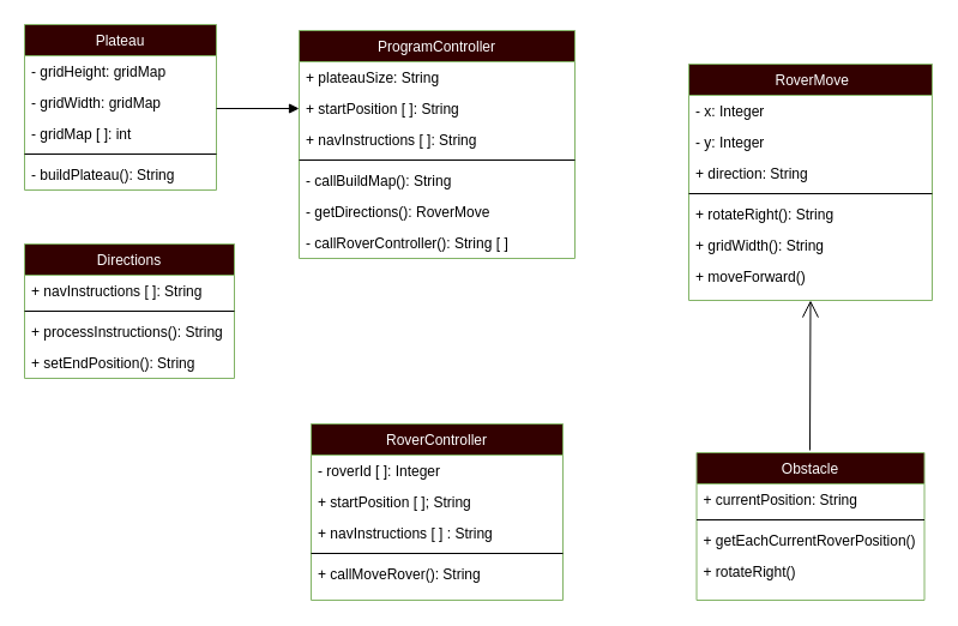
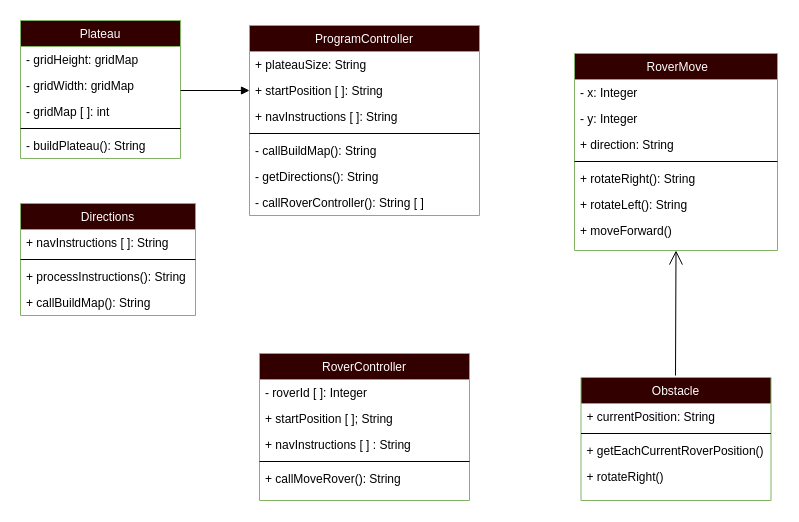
  <mxCell id="0" />
  <mxCell id="1" parent="0" />
  <mxCell id="2" value="Plateau" style="swimlane;fontStyle=0;align=center;verticalAlign=top;childLayout=stackLayout;horizontal=1;startSize=26;horizontalStack=0;resizeParent=1;resizeLast=0;collapsible=1;marginBottom=0;rounded=0;shadow=0;strokeWidth=1;fillColor=#330000;strokeColor=#82b366;fontColor=#FFFFFF;" parent="1" vertex="1"><mxGeometry x="20" y="20" width="160" height="138" as="geometry"><mxRectangle x="130" y="380" width="160" height="26" as="alternateBounds" /></mxGeometry></mxCell>
  <mxCell id="3" value="- gridHeight: gridMap" style="text;align=left;verticalAlign=top;spacingLeft=4;spacingRight=4;overflow=hidden;rotatable=0;points=[[0,0.5],[1,0.5]];portConstraint=eastwest;" parent="2" vertex="1"><mxGeometry y="26" width="160" height="26" as="geometry" /></mxCell>
  <mxCell id="4" value="- gridWidth: gridMap" style="text;align=left;verticalAlign=top;spacingLeft=4;spacingRight=4;overflow=hidden;rotatable=0;points=[[0,0.5],[1,0.5]];portConstraint=eastwest;rounded=0;shadow=0;html=0;" parent="2" vertex="1"><mxGeometry y="52" width="160" height="26" as="geometry" /></mxCell>
  <mxCell id="5" value="- gridMap [ ]: int" style="text;align=left;verticalAlign=top;spacingLeft=4;spacingRight=4;overflow=hidden;rotatable=0;points=[[0,0.5],[1,0.5]];portConstraint=eastwest;rounded=0;shadow=0;html=0;" parent="2" vertex="1"><mxGeometry y="78" width="160" height="26" as="geometry" /></mxCell>
  <mxCell id="6" value="" style="line;html=1;strokeWidth=1;align=left;verticalAlign=middle;spacingTop=-1;spacingLeft=3;spacingRight=3;rotatable=0;labelPosition=right;points=[];portConstraint=eastwest;" parent="2" vertex="1"><mxGeometry y="104" width="160" height="8" as="geometry" /></mxCell>
  <mxCell id="7" value="- buildPlateau(): String" style="text;align=left;verticalAlign=top;spacingLeft=4;spacingRight=4;overflow=hidden;rotatable=0;points=[[0,0.5],[1,0.5]];portConstraint=eastwest;fontStyle=0" parent="2" vertex="1"><mxGeometry y="112" width="160" height="26" as="geometry" /></mxCell>
  <mxCell id="8" value=" RoverMove" style="swimlane;fontStyle=0;align=center;verticalAlign=top;childLayout=stackLayout;horizontal=1;startSize=26;horizontalStack=0;resizeParent=1;resizeLast=0;collapsible=1;marginBottom=0;rounded=0;shadow=0;strokeWidth=1;fillColor=#330000;strokeColor=#82b366;fontColor=#FFFFFF;" parent="1" vertex="1"><mxGeometry x="574" y="53" width="203" height="197" as="geometry"><mxRectangle x="550" y="140" width="160" height="26" as="alternateBounds" /></mxGeometry></mxCell>
  <mxCell id="9" value="- x: Integer" style="text;align=left;verticalAlign=top;spacingLeft=4;spacingRight=4;overflow=hidden;rotatable=0;points=[[0,0.5],[1,0.5]];portConstraint=eastwest;" parent="8" vertex="1"><mxGeometry y="26" width="203" height="26" as="geometry" /></mxCell>
  <mxCell id="10" value="- y: Integer" style="text;align=left;verticalAlign=top;spacingLeft=4;spacingRight=4;overflow=hidden;rotatable=0;points=[[0,0.5],[1,0.5]];portConstraint=eastwest;" parent="8" vertex="1"><mxGeometry y="52" width="203" height="26" as="geometry" /></mxCell>
  <mxCell id="11" value="+ direction: String " style="text;align=left;verticalAlign=top;spacingLeft=4;spacingRight=4;overflow=hidden;rotatable=0;points=[[0,0.5],[1,0.5]];portConstraint=eastwest;rounded=0;shadow=0;html=0;" parent="8" vertex="1"><mxGeometry y="78" width="203" height="26" as="geometry" /></mxCell>
  <mxCell id="12" value="" style="line;html=1;strokeWidth=1;align=left;verticalAlign=middle;spacingTop=-1;spacingLeft=3;spacingRight=3;rotatable=0;labelPosition=right;points=[];portConstraint=eastwest;" parent="8" vertex="1"><mxGeometry y="104" width="203" height="8" as="geometry" /></mxCell>
  <mxCell id="13" value="+ rotateRight(): String" style="text;align=left;verticalAlign=top;spacingLeft=4;spacingRight=4;overflow=hidden;rotatable=0;points=[[0,0.5],[1,0.5]];portConstraint=eastwest;" parent="8" vertex="1"><mxGeometry y="112" width="203" height="26" as="geometry" /></mxCell>
- <mxCell id="14" value="+ gridWidth(): String" style="text;align=left;verticalAlign=top;spacingLeft=4;spacingRight=4;overflow=hidden;rotatable=0;points=[[0,0.5],[1,0.5]];portConstraint=eastwest;" parent="8" vertex="1"><mxGeometry y="138" width="203" height="26" as="geometry" /></mxCell>
+ <mxCell id="14" value="+ rotateLeft(): String" style="text;align=left;verticalAlign=top;spacingLeft=4;spacingRight=4;overflow=hidden;rotatable=0;points=[[0,0.5],[1,0.5]];portConstraint=eastwest;" parent="8" vertex="1"><mxGeometry y="138" width="203" height="26" as="geometry" /></mxCell>
  <mxCell id="15" value="+ moveForward()" style="text;align=left;verticalAlign=top;spacingLeft=4;spacingRight=4;overflow=hidden;rotatable=0;points=[[0,0.5],[1,0.5]];portConstraint=eastwest;" parent="8" vertex="1"><mxGeometry y="164" width="203" height="26" as="geometry" /></mxCell>
  <mxCell id="16" value="ProgramController" style="swimlane;fontStyle=0;align=center;verticalAlign=top;childLayout=stackLayout;horizontal=1;startSize=26;horizontalStack=0;resizeParent=1;resizeLast=0;collapsible=1;marginBottom=0;rounded=0;shadow=0;strokeWidth=1;fillColor=#330000;strokeColor=#82b366;swimlaneFillColor=default;fontColor=#FFFFFF;" parent="1" vertex="1"><mxGeometry x="249" y="25" width="230" height="190" as="geometry"><mxRectangle x="230" y="140" width="160" height="26" as="alternateBounds" /></mxGeometry></mxCell>
  <mxCell id="17" value="+ plateauSize: String" style="text;align=left;verticalAlign=top;spacingLeft=4;spacingRight=4;overflow=hidden;rotatable=0;points=[[0,0.5],[1,0.5]];portConstraint=eastwest;" parent="16" vertex="1"><mxGeometry y="26" width="230" height="26" as="geometry" /></mxCell>
  <mxCell id="18" value="" style="html=1;verticalAlign=bottom;labelBackgroundColor=none;endArrow=block;endFill=1;rounded=0;entryX=0;entryY=0.5;entryDx=0;entryDy=0;" parent="16" target="19" edge="1"><mxGeometry width="160" relative="1" as="geometry"><mxPoint x="-69" y="65" as="sourcePoint" /><mxPoint x="21" y="64.41" as="targetPoint" /></mxGeometry></mxCell>
  <mxCell id="19" value="+ startPosition [ ]: String" style="text;align=left;verticalAlign=top;spacingLeft=4;spacingRight=4;overflow=hidden;rotatable=0;points=[[0,0.5],[1,0.5]];portConstraint=eastwest;" parent="16" vertex="1"><mxGeometry y="52" width="230" height="26" as="geometry" /></mxCell>
  <mxCell id="20" value="+ navInstructions [ ]: String" style="text;align=left;verticalAlign=top;spacingLeft=4;spacingRight=4;overflow=hidden;rotatable=0;points=[[0,0.5],[1,0.5]];portConstraint=eastwest;rounded=0;shadow=0;html=0;" parent="16" vertex="1"><mxGeometry y="78" width="230" height="26" as="geometry" /></mxCell>
  <mxCell id="21" value="" style="line;html=1;strokeWidth=1;align=left;verticalAlign=middle;spacingTop=-1;spacingLeft=3;spacingRight=3;rotatable=0;labelPosition=right;points=[];portConstraint=eastwest;" parent="16" vertex="1"><mxGeometry y="104" width="230" height="8" as="geometry" /></mxCell>
  <mxCell id="22" value="- callBuildMap(): String" style="text;align=left;verticalAlign=top;spacingLeft=4;spacingRight=4;overflow=hidden;rotatable=0;points=[[0,0.5],[1,0.5]];portConstraint=eastwest;rounded=0;shadow=0;html=0;" parent="16" vertex="1"><mxGeometry y="112" width="230" height="26" as="geometry" /></mxCell>
- <mxCell id="23" value="- getDirections(): RoverMove" style="text;align=left;verticalAlign=top;spacingLeft=4;spacingRight=4;overflow=hidden;rotatable=0;points=[[0,0.5],[1,0.5]];portConstraint=eastwest;rounded=0;shadow=0;html=0;" parent="16" vertex="1"><mxGeometry y="138" width="230" height="26" as="geometry" /></mxCell>
+ <mxCell id="23" value="- getDirections(): String" style="text;align=left;verticalAlign=top;spacingLeft=4;spacingRight=4;overflow=hidden;rotatable=0;points=[[0,0.5],[1,0.5]];portConstraint=eastwest;rounded=0;shadow=0;html=0;" parent="16" vertex="1"><mxGeometry y="138" width="230" height="26" as="geometry" /></mxCell>
  <mxCell id="24" value="- callRoverController(): String [ ]" style="text;align=left;verticalAlign=top;spacingLeft=4;spacingRight=4;overflow=hidden;rotatable=0;points=[[0,0.5],[1,0.5]];portConstraint=eastwest;rounded=0;shadow=0;html=0;" parent="16" vertex="1"><mxGeometry y="164" width="230" height="26" as="geometry" /></mxCell>
  <mxCell id="25" value="RoverController" style="swimlane;fontStyle=0;align=center;verticalAlign=top;childLayout=stackLayout;horizontal=1;startSize=26;horizontalStack=0;resizeParent=1;resizeLast=0;collapsible=1;marginBottom=0;rounded=0;shadow=0;strokeWidth=1;fillColor=#330000;strokeColor=#82b366;fontColor=#FFFFFF;" parent="1" vertex="1"><mxGeometry x="259" y="353" width="210" height="147" as="geometry"><mxRectangle x="550" y="140" width="160" height="26" as="alternateBounds" /></mxGeometry></mxCell>
  <mxCell id="26" value="- roverId [ ]: Integer" style="text;align=left;verticalAlign=top;spacingLeft=4;spacingRight=4;overflow=hidden;rotatable=0;points=[[0,0.5],[1,0.5]];portConstraint=eastwest;" parent="25" vertex="1"><mxGeometry y="26" width="210" height="26" as="geometry" /></mxCell>
  <mxCell id="27" value="+ startPosition [ ]; String " style="text;align=left;verticalAlign=top;spacingLeft=4;spacingRight=4;overflow=hidden;rotatable=0;points=[[0,0.5],[1,0.5]];portConstraint=eastwest;" parent="25" vertex="1"><mxGeometry y="52" width="210" height="26" as="geometry" /></mxCell>
  <mxCell id="28" value="+ navInstructions [ ] : String" style="text;align=left;verticalAlign=top;spacingLeft=4;spacingRight=4;overflow=hidden;rotatable=0;points=[[0,0.5],[1,0.5]];portConstraint=eastwest;" parent="25" vertex="1"><mxGeometry y="78" width="210" height="26" as="geometry" /></mxCell>
  <mxCell id="29" value="" style="line;html=1;strokeWidth=1;align=left;verticalAlign=middle;spacingTop=-1;spacingLeft=3;spacingRight=3;rotatable=0;labelPosition=right;points=[];portConstraint=eastwest;" parent="25" vertex="1"><mxGeometry y="104" width="210" height="8" as="geometry" /></mxCell>
  <mxCell id="30" value="+ callMoveRover(): String &#10;" style="text;align=left;verticalAlign=top;spacingLeft=4;spacingRight=4;overflow=hidden;rotatable=0;points=[[0,0.5],[1,0.5]];portConstraint=eastwest;" parent="25" vertex="1"><mxGeometry y="112" width="210" height="26" as="geometry" /></mxCell>
  <mxCell id="31" value="Obstacle" style="swimlane;fontStyle=0;align=center;verticalAlign=top;childLayout=stackLayout;horizontal=1;startSize=26;horizontalStack=0;resizeParent=1;resizeLast=0;collapsible=1;marginBottom=0;rounded=0;shadow=0;strokeWidth=1;fillColor=#330000;strokeColor=#82b366;fontColor=#FFFFFF;" parent="1" vertex="1"><mxGeometry x="580.5" y="377" width="190" height="123" as="geometry"><mxRectangle x="550" y="140" width="160" height="26" as="alternateBounds" /></mxGeometry></mxCell>
  <mxCell id="32" value="+ currentPosition: String" style="text;align=left;verticalAlign=top;spacingLeft=4;spacingRight=4;overflow=hidden;rotatable=0;points=[[0,0.5],[1,0.5]];portConstraint=eastwest;" parent="31" vertex="1"><mxGeometry y="26" width="190" height="26" as="geometry" /></mxCell>
  <mxCell id="33" value="" style="line;html=1;strokeWidth=1;align=left;verticalAlign=middle;spacingTop=-1;spacingLeft=3;spacingRight=3;rotatable=0;labelPosition=right;points=[];portConstraint=eastwest;" parent="31" vertex="1"><mxGeometry y="52" width="190" height="8" as="geometry" /></mxCell>
  <mxCell id="34" value="+ getEachCurrentRoverPosition()" style="text;align=left;verticalAlign=top;spacingLeft=4;spacingRight=4;overflow=hidden;rotatable=0;points=[[0,0.5],[1,0.5]];portConstraint=eastwest;" parent="31" vertex="1"><mxGeometry y="60" width="190" height="26" as="geometry" /></mxCell>
  <mxCell id="35" value="+ rotateRight()" style="text;align=left;verticalAlign=top;spacingLeft=4;spacingRight=4;overflow=hidden;rotatable=0;points=[[0,0.5],[1,0.5]];portConstraint=eastwest;" parent="31" vertex="1"><mxGeometry y="86" width="190" height="26" as="geometry" /></mxCell>
  <mxCell id="36" value="Directions" style="swimlane;fontStyle=0;align=center;verticalAlign=top;childLayout=stackLayout;horizontal=1;startSize=26;horizontalStack=0;resizeParent=1;resizeLast=0;collapsible=1;marginBottom=0;rounded=0;shadow=0;strokeWidth=1;fillColor=#330000;strokeColor=#82b366;fontColor=#FFFFFF;" parent="1" vertex="1"><mxGeometry x="20" y="203" width="175" height="112" as="geometry"><mxRectangle x="550" y="140" width="160" height="26" as="alternateBounds" /></mxGeometry></mxCell>
  <mxCell id="37" value="+ navInstructions [ ]: String" style="text;align=left;verticalAlign=top;spacingLeft=4;spacingRight=4;overflow=hidden;rotatable=0;points=[[0,0.5],[1,0.5]];portConstraint=eastwest;" parent="36" vertex="1"><mxGeometry y="26" width="175" height="26" as="geometry" /></mxCell>
  <mxCell id="38" value="" style="line;html=1;strokeWidth=1;align=left;verticalAlign=middle;spacingTop=-1;spacingLeft=3;spacingRight=3;rotatable=0;labelPosition=right;points=[];portConstraint=eastwest;" parent="36" vertex="1"><mxGeometry y="52" width="175" height="8" as="geometry" /></mxCell>
  <mxCell id="39" value="+ processInstructions(): String &#10;" style="text;align=left;verticalAlign=top;spacingLeft=4;spacingRight=4;overflow=hidden;rotatable=0;points=[[0,0.5],[1,0.5]];portConstraint=eastwest;" parent="36" vertex="1"><mxGeometry y="60" width="175" height="26" as="geometry" /></mxCell>
- <mxCell id="40" value="+ setEndPosition(): String" style="text;align=left;verticalAlign=top;spacingLeft=4;spacingRight=4;overflow=hidden;rotatable=0;points=[[0,0.5],[1,0.5]];portConstraint=eastwest;" parent="36" vertex="1"><mxGeometry y="86" width="175" height="26" as="geometry" /></mxCell>
+ <mxCell id="40" value="+ callBuildMap(): String" style="text;align=left;verticalAlign=top;spacingLeft=4;spacingRight=4;overflow=hidden;rotatable=0;points=[[0,0.5],[1,0.5]];portConstraint=eastwest;" parent="36" vertex="1"><mxGeometry y="86" width="175" height="26" as="geometry" /></mxCell>
  <mxCell id="41" value="" style="endArrow=open;endFill=1;endSize=12;html=1;rounded=0;entryX=0.5;entryY=1;entryDx=0;entryDy=0;" parent="1" target="8" edge="1"><mxGeometry width="160" relative="1" as="geometry"><mxPoint x="675" y="375" as="sourcePoint" /><mxPoint x="675" y="295" as="targetPoint" /><Array as="points" /></mxGeometry></mxCell>
